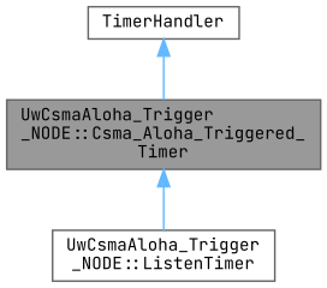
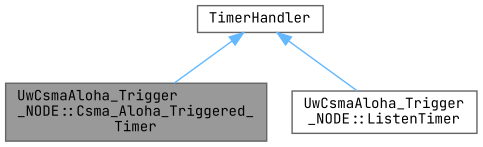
  digraph {
    fontname="JetBrains Mono"
    node [color=gray40 fillcolor=white fontname="JetBrains Mono" fontsize=10 shape=box style=filled]
    edge [color=steelblue1 dir=back fontname="JetBrains Mono" fontsize=10 labelfontname=Helvetica labelfontsize=10 style=solid]
    n1 [fillcolor=grey60 fontcolor=black height=0.2 label="UwCsmaAloha_Trigger\l_NODE::Csma_Aloha_Triggered_\lTimer" width=0.4]
    n2 [height=0.2 label="UwCsmaAloha_Trigger\l_NODE::ListenTimer" width=0.4]
    n3 [height=0.2 label=TimerHandler width=0.4]
-   n1 -> n2
+   n3 -> n2
    n3 -> n1
  }
